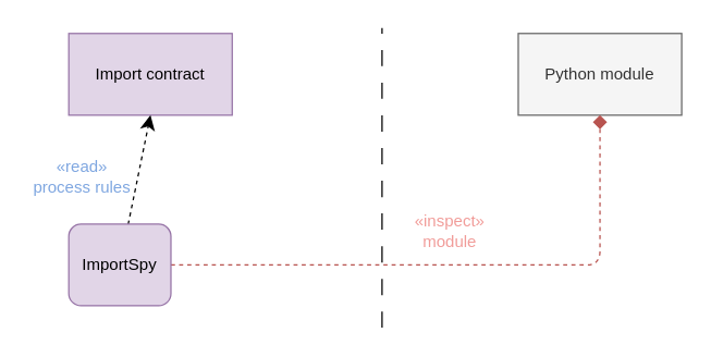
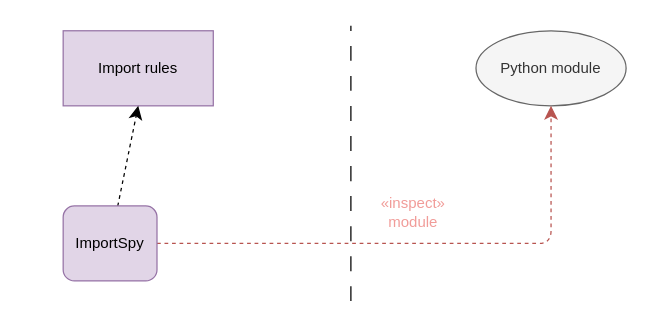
  <mxCell id="0" />
  <mxCell id="1" parent="0" />
- <mxCell id="2" value="Import contract" style="rounded=0;whiteSpace=wrap;html=1;fillColor=#e1d5e7;strokeColor=#9673a6;" vertex="1" parent="1"><mxGeometry x="50" y="24" width="120" height="60" as="geometry" /></mxCell>
- <mxCell id="3" value="Python module" style="rounded=0;whiteSpace=wrap;html=1;fillColor=#f5f5f5;fontColor=#333333;strokeColor=#666666;" vertex="1" parent="1"><mxGeometry x="380" y="24" width="120" height="60" as="geometry" /></mxCell>
- <mxCell id="4" style="edgeStyle=none;curved=0;rounded=1;orthogonalLoop=1;jettySize=auto;html=1;fontSize=12;startSize=8;endSize=8;entryX=0.5;entryY=1;entryDx=0;entryDy=0;exitX=1;exitY=0.5;exitDx=0;exitDy=0;dashed=1;fillColor=#f8cecc;strokeColor=#b85450;endArrow=diamond;" edge="1" parent="1" source="6" target="3"><mxGeometry relative="1" as="geometry"><mxPoint x="440" y="194" as="targetPoint" /><Array as="points"><mxPoint x="440" y="194" /></Array></mxGeometry></mxCell>
+ <mxCell id="2" value="Import rules" style="rounded=0;whiteSpace=wrap;html=1;fillColor=#e1d5e7;strokeColor=#9673a6;" vertex="1" parent="1"><mxGeometry x="50" y="24" width="120" height="60" as="geometry" /></mxCell>
+ <mxCell id="3" value="Python module" style="ellipse;whiteSpace=wrap;html=1;fillColor=#f5f5f5;fontColor=#333333;strokeColor=#666666;" vertex="1" parent="1"><mxGeometry x="380" y="24" width="120" height="60" as="geometry" /></mxCell>
+ <mxCell id="4" style="edgeStyle=none;curved=0;rounded=1;orthogonalLoop=1;jettySize=auto;html=1;fontSize=12;startSize=8;endSize=8;entryX=0.5;entryY=1;entryDx=0;entryDy=0;exitX=1;exitY=0.5;exitDx=0;exitDy=0;dashed=1;fillColor=#f8cecc;strokeColor=#b85450;" edge="1" parent="1" source="6" target="3"><mxGeometry relative="1" as="geometry"><mxPoint x="440" y="194" as="targetPoint" /><Array as="points"><mxPoint x="440" y="194" /></Array></mxGeometry></mxCell>
  <mxCell id="5" style="edgeStyle=none;curved=1;rounded=0;orthogonalLoop=1;jettySize=auto;html=1;entryX=0.5;entryY=1;entryDx=0;entryDy=0;fontSize=12;startSize=8;endSize=8;dashed=1;" edge="1" parent="1" source="6" target="2"><mxGeometry relative="1" as="geometry" /></mxCell>
  <mxCell id="6" value="ImportSpy" style="rounded=1;whiteSpace=wrap;html=1;fillColor=#e1d5e7;strokeColor=#9673a6;" vertex="1" parent="1"><mxGeometry x="50" y="164" width="75" height="60" as="geometry" /></mxCell>
- <mxCell id="7" value="«read»&lt;div&gt;process rules&lt;/div&gt;" style="text;html=1;align=center;verticalAlign=middle;whiteSpace=wrap;rounded=0;fontColor=#7EA6E0;" vertex="1" parent="1"><mxGeometry x="20" y="114" width="80" height="30" as="geometry" /></mxCell>
  <mxCell id="8" value="" style="endArrow=none;dashed=1;html=1;dashPattern=12 12;strokeWidth=1;rounded=0;fontSize=12;startSize=8;endSize=8;curved=1;fontColor=#CCCCCC;" edge="1" parent="1"><mxGeometry width="50" height="50" relative="1" as="geometry"><mxPoint x="280" y="240" as="sourcePoint" /><mxPoint x="280" y="20" as="targetPoint" /></mxGeometry></mxCell>
  <mxCell id="9" value="«inspect»&lt;div&gt;module&lt;/div&gt;" style="text;html=1;align=center;verticalAlign=middle;whiteSpace=wrap;rounded=0;fontColor=#F19C99;" vertex="1" parent="1"><mxGeometry x="300" y="154" width="60" height="30" as="geometry" /></mxCell>
